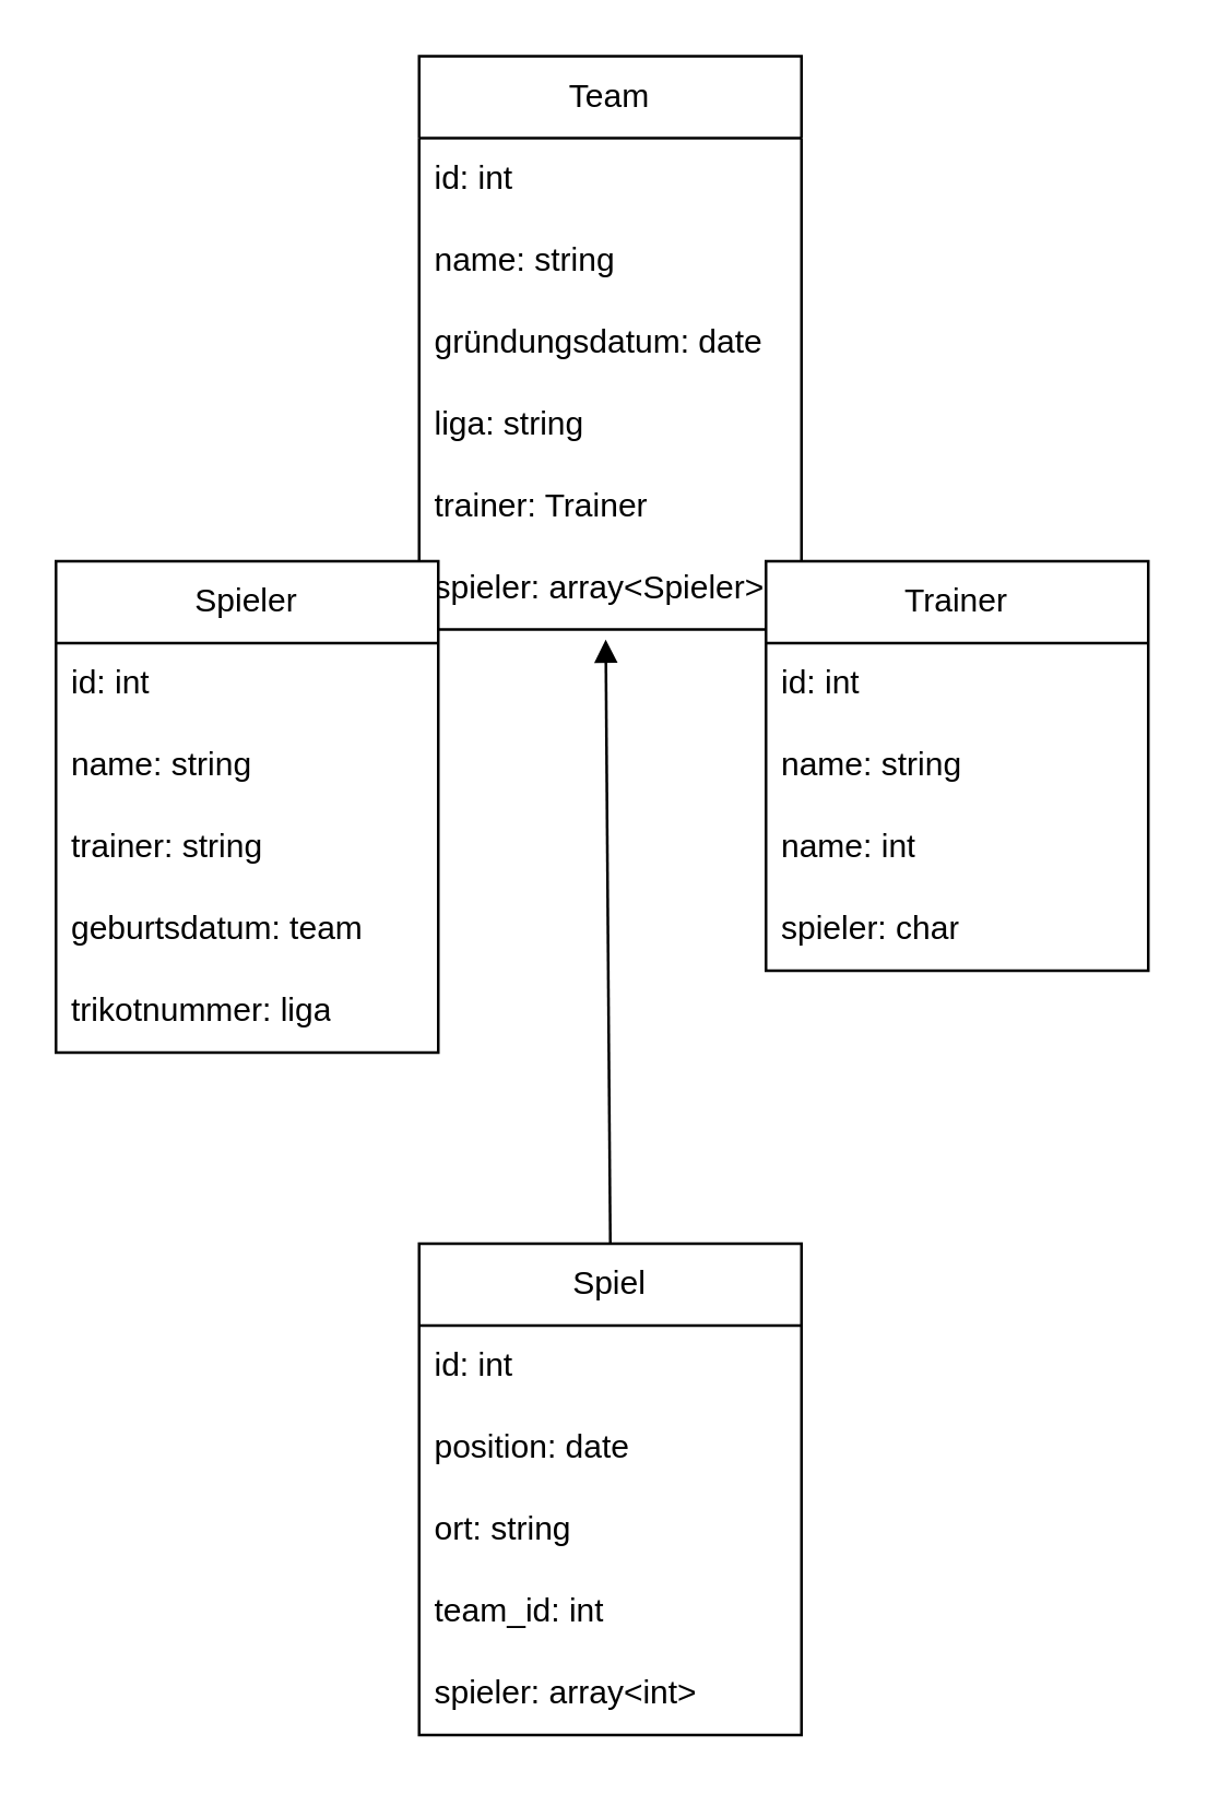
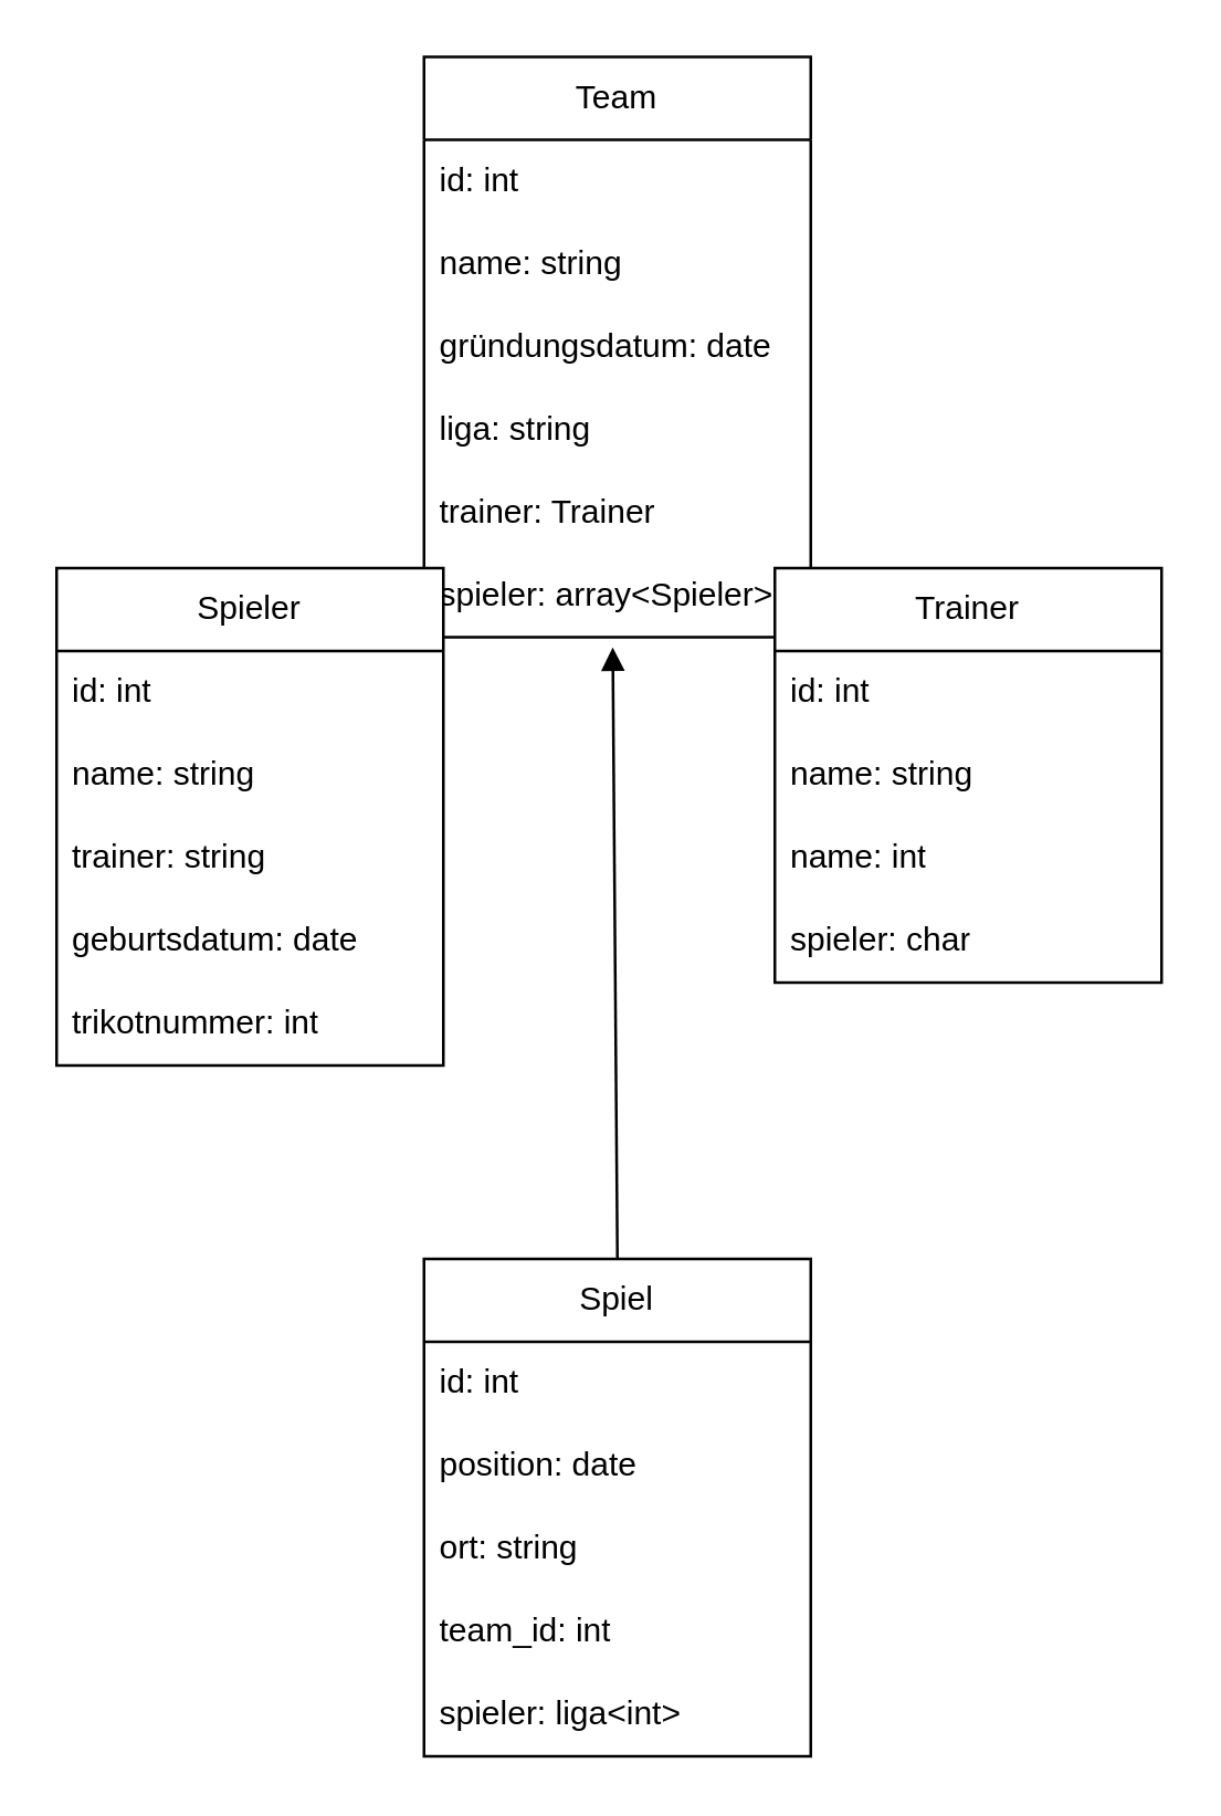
  <mxCell id="0" />
  <mxCell id="1" parent="0" />
  <mxCell id="2" value="Team" style="swimlane;fontStyle=0;childLayout=stackLayout;horizontal=1;startSize=30;horizontalStack=0;resizeParent=1;resizeParentMax=0;resizeLast=0;collapsible=1;marginBottom=0;whiteSpace=wrap;html=1;" vertex="1" parent="1"><mxGeometry x="153" y="20" width="140" height="210" as="geometry" /></mxCell>
  <mxCell id="3" value="id: int" style="text;strokeColor=none;fillColor=none;align=left;verticalAlign=middle;spacingLeft=4;spacingRight=4;overflow=hidden;points=[[0,0.5],[1,0.5]];portConstraint=eastwest;rotatable=0;whiteSpace=wrap;html=1;" vertex="1" parent="2"><mxGeometry y="30" width="140" height="30" as="geometry" /></mxCell>
  <mxCell id="4" value="name: string" style="text;strokeColor=none;fillColor=none;align=left;verticalAlign=middle;spacingLeft=4;spacingRight=4;overflow=hidden;points=[[0,0.5],[1,0.5]];portConstraint=eastwest;rotatable=0;whiteSpace=wrap;html=1;" vertex="1" parent="2"><mxGeometry y="60" width="140" height="30" as="geometry" /></mxCell>
  <mxCell id="5" value="gründungsdatum: date&amp;nbsp;" style="text;strokeColor=none;fillColor=none;align=left;verticalAlign=middle;spacingLeft=4;spacingRight=4;overflow=hidden;points=[[0,0.5],[1,0.5]];portConstraint=eastwest;rotatable=0;whiteSpace=wrap;html=1;" vertex="1" parent="2"><mxGeometry y="90" width="140" height="30" as="geometry" /></mxCell>
  <mxCell id="6" value="liga: string" style="text;strokeColor=none;fillColor=none;align=left;verticalAlign=middle;spacingLeft=4;spacingRight=4;overflow=hidden;points=[[0,0.5],[1,0.5]];portConstraint=eastwest;rotatable=0;whiteSpace=wrap;html=1;" vertex="1" parent="2"><mxGeometry y="120" width="140" height="30" as="geometry" /></mxCell>
  <mxCell id="7" value="trainer: Trainer" style="text;strokeColor=none;fillColor=none;align=left;verticalAlign=middle;spacingLeft=4;spacingRight=4;overflow=hidden;points=[[0,0.5],[1,0.5]];portConstraint=eastwest;rotatable=0;whiteSpace=wrap;html=1;" vertex="1" parent="2"><mxGeometry y="150" width="140" height="30" as="geometry" /></mxCell>
  <mxCell id="8" value="spieler: array&amp;lt;Spieler&amp;gt;" style="text;strokeColor=none;fillColor=none;align=left;verticalAlign=middle;spacingLeft=4;spacingRight=4;overflow=hidden;points=[[0,0.5],[1,0.5]];portConstraint=eastwest;rotatable=0;whiteSpace=wrap;html=1;" vertex="1" parent="2"><mxGeometry y="180" width="140" height="30" as="geometry" /></mxCell>
  <mxCell id="9" value="Trainer" style="swimlane;fontStyle=0;childLayout=stackLayout;horizontal=1;startSize=30;horizontalStack=0;resizeParent=1;resizeParentMax=0;resizeLast=0;collapsible=1;marginBottom=0;whiteSpace=wrap;html=1;" vertex="1" parent="1"><mxGeometry x="280" y="205" width="140" height="150" as="geometry" /></mxCell>
  <mxCell id="10" value="id: int" style="text;strokeColor=none;fillColor=none;align=left;verticalAlign=middle;spacingLeft=4;spacingRight=4;overflow=hidden;points=[[0,0.5],[1,0.5]];portConstraint=eastwest;rotatable=0;whiteSpace=wrap;html=1;" vertex="1" parent="9"><mxGeometry y="30" width="140" height="30" as="geometry" /></mxCell>
  <mxCell id="11" value="name: string" style="text;strokeColor=none;fillColor=none;align=left;verticalAlign=middle;spacingLeft=4;spacingRight=4;overflow=hidden;points=[[0,0.5],[1,0.5]];portConstraint=eastwest;rotatable=0;whiteSpace=wrap;html=1;" vertex="1" parent="9"><mxGeometry y="60" width="140" height="30" as="geometry" /></mxCell>
  <mxCell id="12" value="name: int" style="text;strokeColor=none;fillColor=none;align=left;verticalAlign=middle;spacingLeft=4;spacingRight=4;overflow=hidden;points=[[0,0.5],[1,0.5]];portConstraint=eastwest;rotatable=0;whiteSpace=wrap;html=1;" vertex="1" parent="9"><mxGeometry y="90" width="140" height="30" as="geometry" /></mxCell>
  <mxCell id="13" value="spieler: char" style="text;strokeColor=none;fillColor=none;align=left;verticalAlign=middle;spacingLeft=4;spacingRight=4;overflow=hidden;points=[[0,0.5],[1,0.5]];portConstraint=eastwest;rotatable=0;whiteSpace=wrap;html=1;" vertex="1" parent="9"><mxGeometry y="120" width="140" height="30" as="geometry" /></mxCell>
  <mxCell id="14" value="Spiel" style="swimlane;fontStyle=0;childLayout=stackLayout;horizontal=1;startSize=30;horizontalStack=0;resizeParent=1;resizeParentMax=0;resizeLast=0;collapsible=1;marginBottom=0;whiteSpace=wrap;html=1;" vertex="1" parent="1"><mxGeometry x="153" y="455" width="140" height="180" as="geometry" /></mxCell>
  <mxCell id="15" value="id: int" style="text;strokeColor=none;fillColor=none;align=left;verticalAlign=middle;spacingLeft=4;spacingRight=4;overflow=hidden;points=[[0,0.5],[1,0.5]];portConstraint=eastwest;rotatable=0;whiteSpace=wrap;html=1;" vertex="1" parent="14"><mxGeometry y="30" width="140" height="30" as="geometry" /></mxCell>
  <mxCell id="16" value="position: date" style="text;strokeColor=none;fillColor=none;align=left;verticalAlign=middle;spacingLeft=4;spacingRight=4;overflow=hidden;points=[[0,0.5],[1,0.5]];portConstraint=eastwest;rotatable=0;whiteSpace=wrap;html=1;" vertex="1" parent="14"><mxGeometry y="60" width="140" height="30" as="geometry" /></mxCell>
  <mxCell id="17" value="ort: string" style="text;strokeColor=none;fillColor=none;align=left;verticalAlign=middle;spacingLeft=4;spacingRight=4;overflow=hidden;points=[[0,0.5],[1,0.5]];portConstraint=eastwest;rotatable=0;whiteSpace=wrap;html=1;" vertex="1" parent="14"><mxGeometry y="90" width="140" height="30" as="geometry" /></mxCell>
  <mxCell id="18" value="team_id: int" style="text;strokeColor=none;fillColor=none;align=left;verticalAlign=middle;spacingLeft=4;spacingRight=4;overflow=hidden;points=[[0,0.5],[1,0.5]];portConstraint=eastwest;rotatable=0;whiteSpace=wrap;html=1;" vertex="1" parent="14"><mxGeometry y="120" width="140" height="30" as="geometry" /></mxCell>
- <mxCell id="19" value="spieler: array&amp;lt;int&amp;gt;" style="text;strokeColor=none;fillColor=none;align=left;verticalAlign=middle;spacingLeft=4;spacingRight=4;overflow=hidden;points=[[0,0.5],[1,0.5]];portConstraint=eastwest;rotatable=0;whiteSpace=wrap;html=1;" vertex="1" parent="14"><mxGeometry y="150" width="140" height="30" as="geometry" /></mxCell>
+ <mxCell id="19" value="spieler: liga&amp;lt;int&amp;gt;" style="text;strokeColor=none;fillColor=none;align=left;verticalAlign=middle;spacingLeft=4;spacingRight=4;overflow=hidden;points=[[0,0.5],[1,0.5]];portConstraint=eastwest;rotatable=0;whiteSpace=wrap;html=1;" vertex="1" parent="14"><mxGeometry y="150" width="140" height="30" as="geometry" /></mxCell>
  <mxCell id="20" value="Spieler" style="swimlane;fontStyle=0;childLayout=stackLayout;horizontal=1;startSize=30;horizontalStack=0;resizeParent=1;resizeParentMax=0;resizeLast=0;collapsible=1;marginBottom=0;whiteSpace=wrap;html=1;" vertex="1" parent="1"><mxGeometry x="20" y="205" width="140" height="180" as="geometry" /></mxCell>
  <mxCell id="21" value="id: int" style="text;strokeColor=none;fillColor=none;align=left;verticalAlign=middle;spacingLeft=4;spacingRight=4;overflow=hidden;points=[[0,0.5],[1,0.5]];portConstraint=eastwest;rotatable=0;whiteSpace=wrap;html=1;" vertex="1" parent="20"><mxGeometry y="30" width="140" height="30" as="geometry" /></mxCell>
  <mxCell id="22" value="name: string" style="text;strokeColor=none;fillColor=none;align=left;verticalAlign=middle;spacingLeft=4;spacingRight=4;overflow=hidden;points=[[0,0.5],[1,0.5]];portConstraint=eastwest;rotatable=0;whiteSpace=wrap;html=1;" vertex="1" parent="20"><mxGeometry y="60" width="140" height="30" as="geometry" /></mxCell>
  <mxCell id="23" value="trainer: string" style="text;strokeColor=none;fillColor=none;align=left;verticalAlign=middle;spacingLeft=4;spacingRight=4;overflow=hidden;points=[[0,0.5],[1,0.5]];portConstraint=eastwest;rotatable=0;whiteSpace=wrap;html=1;" vertex="1" parent="20"><mxGeometry y="90" width="140" height="30" as="geometry" /></mxCell>
- <mxCell id="24" value="geburtsdatum: team" style="text;strokeColor=none;fillColor=none;align=left;verticalAlign=middle;spacingLeft=4;spacingRight=4;overflow=hidden;points=[[0,0.5],[1,0.5]];portConstraint=eastwest;rotatable=0;whiteSpace=wrap;html=1;" vertex="1" parent="20"><mxGeometry y="120" width="140" height="30" as="geometry" /></mxCell>
- <mxCell id="25" value="trikotnummer: liga" style="text;strokeColor=none;fillColor=none;align=left;verticalAlign=middle;spacingLeft=4;spacingRight=4;overflow=hidden;points=[[0,0.5],[1,0.5]];portConstraint=eastwest;rotatable=0;whiteSpace=wrap;html=1;" vertex="1" parent="20"><mxGeometry y="150" width="140" height="30" as="geometry" /></mxCell>
+ <mxCell id="24" value="geburtsdatum: date" style="text;strokeColor=none;fillColor=none;align=left;verticalAlign=middle;spacingLeft=4;spacingRight=4;overflow=hidden;points=[[0,0.5],[1,0.5]];portConstraint=eastwest;rotatable=0;whiteSpace=wrap;html=1;" vertex="1" parent="20"><mxGeometry y="120" width="140" height="30" as="geometry" /></mxCell>
+ <mxCell id="25" value="trikotnummer: int" style="text;strokeColor=none;fillColor=none;align=left;verticalAlign=middle;spacingLeft=4;spacingRight=4;overflow=hidden;points=[[0,0.5],[1,0.5]];portConstraint=eastwest;rotatable=0;whiteSpace=wrap;html=1;" vertex="1" parent="20"><mxGeometry y="150" width="140" height="30" as="geometry" /></mxCell>
  <mxCell id="26" value="" style="endArrow=block;html=1;rounded=0;entryX=0.488;entryY=1.122;entryDx=0;entryDy=0;entryPerimeter=0;exitX=0.5;exitY=0;exitDx=0;exitDy=0;" edge="1" parent="1" source="14" target="8"><mxGeometry width="50" height="50" relative="1" as="geometry"><mxPoint x="210" y="405" as="sourcePoint" /><mxPoint x="260" y="355" as="targetPoint" /></mxGeometry></mxCell>
